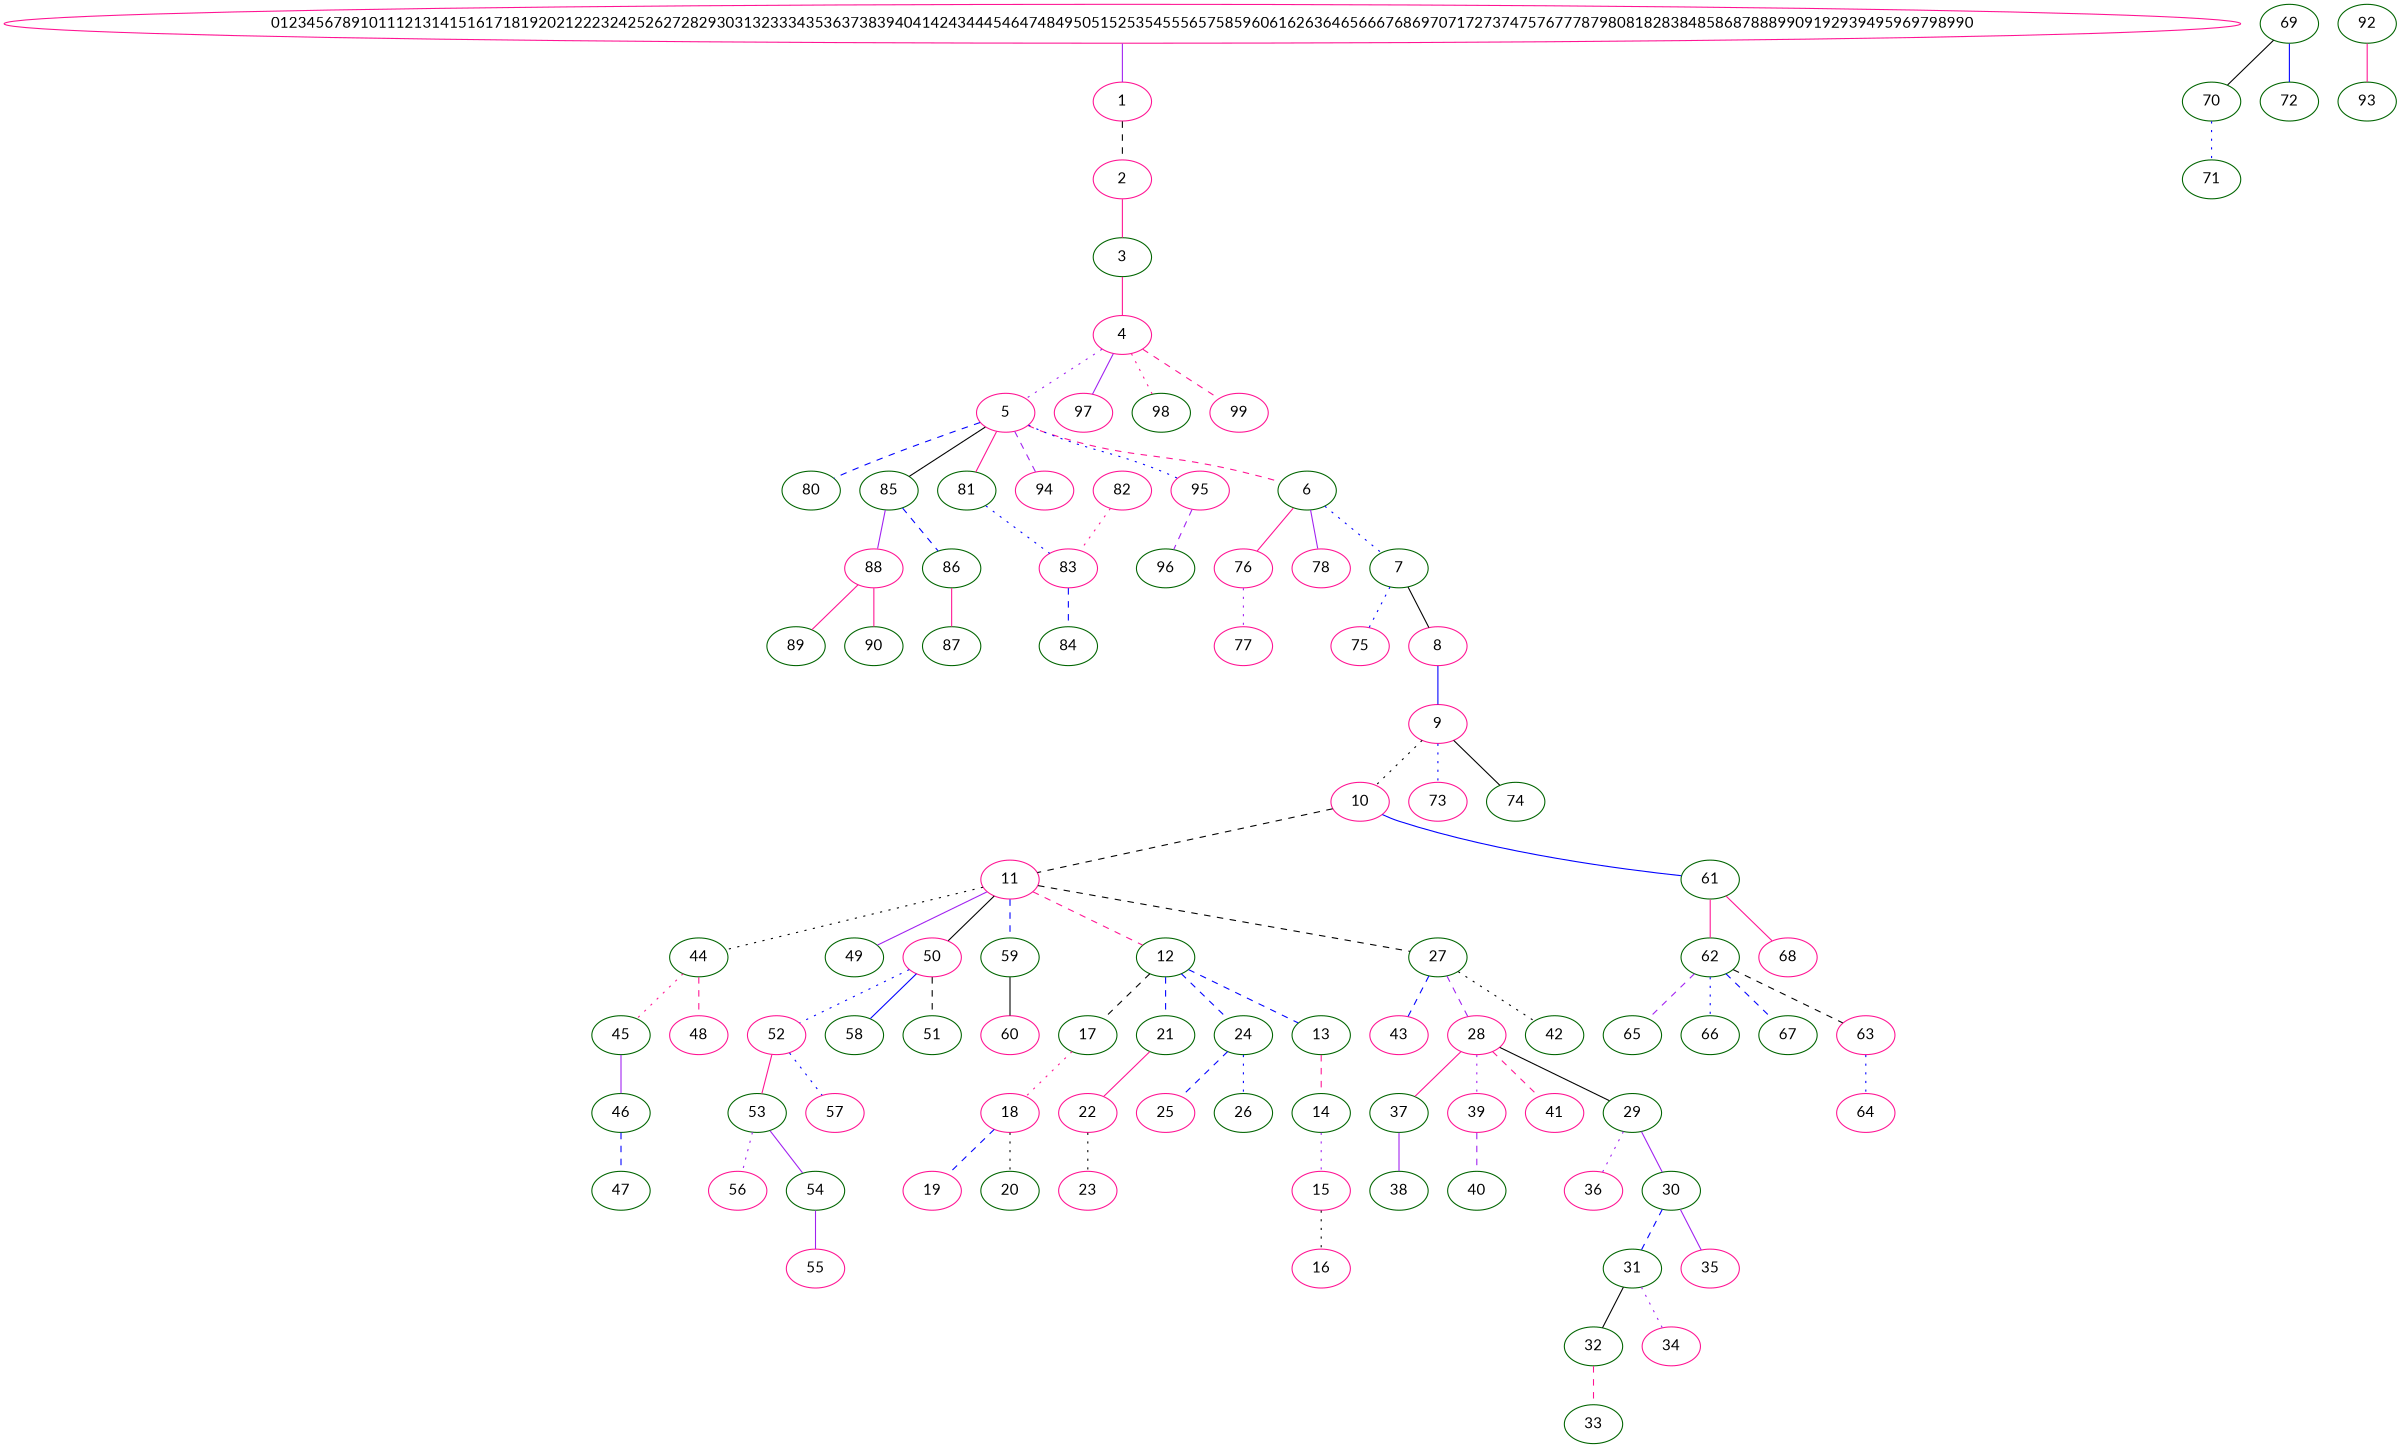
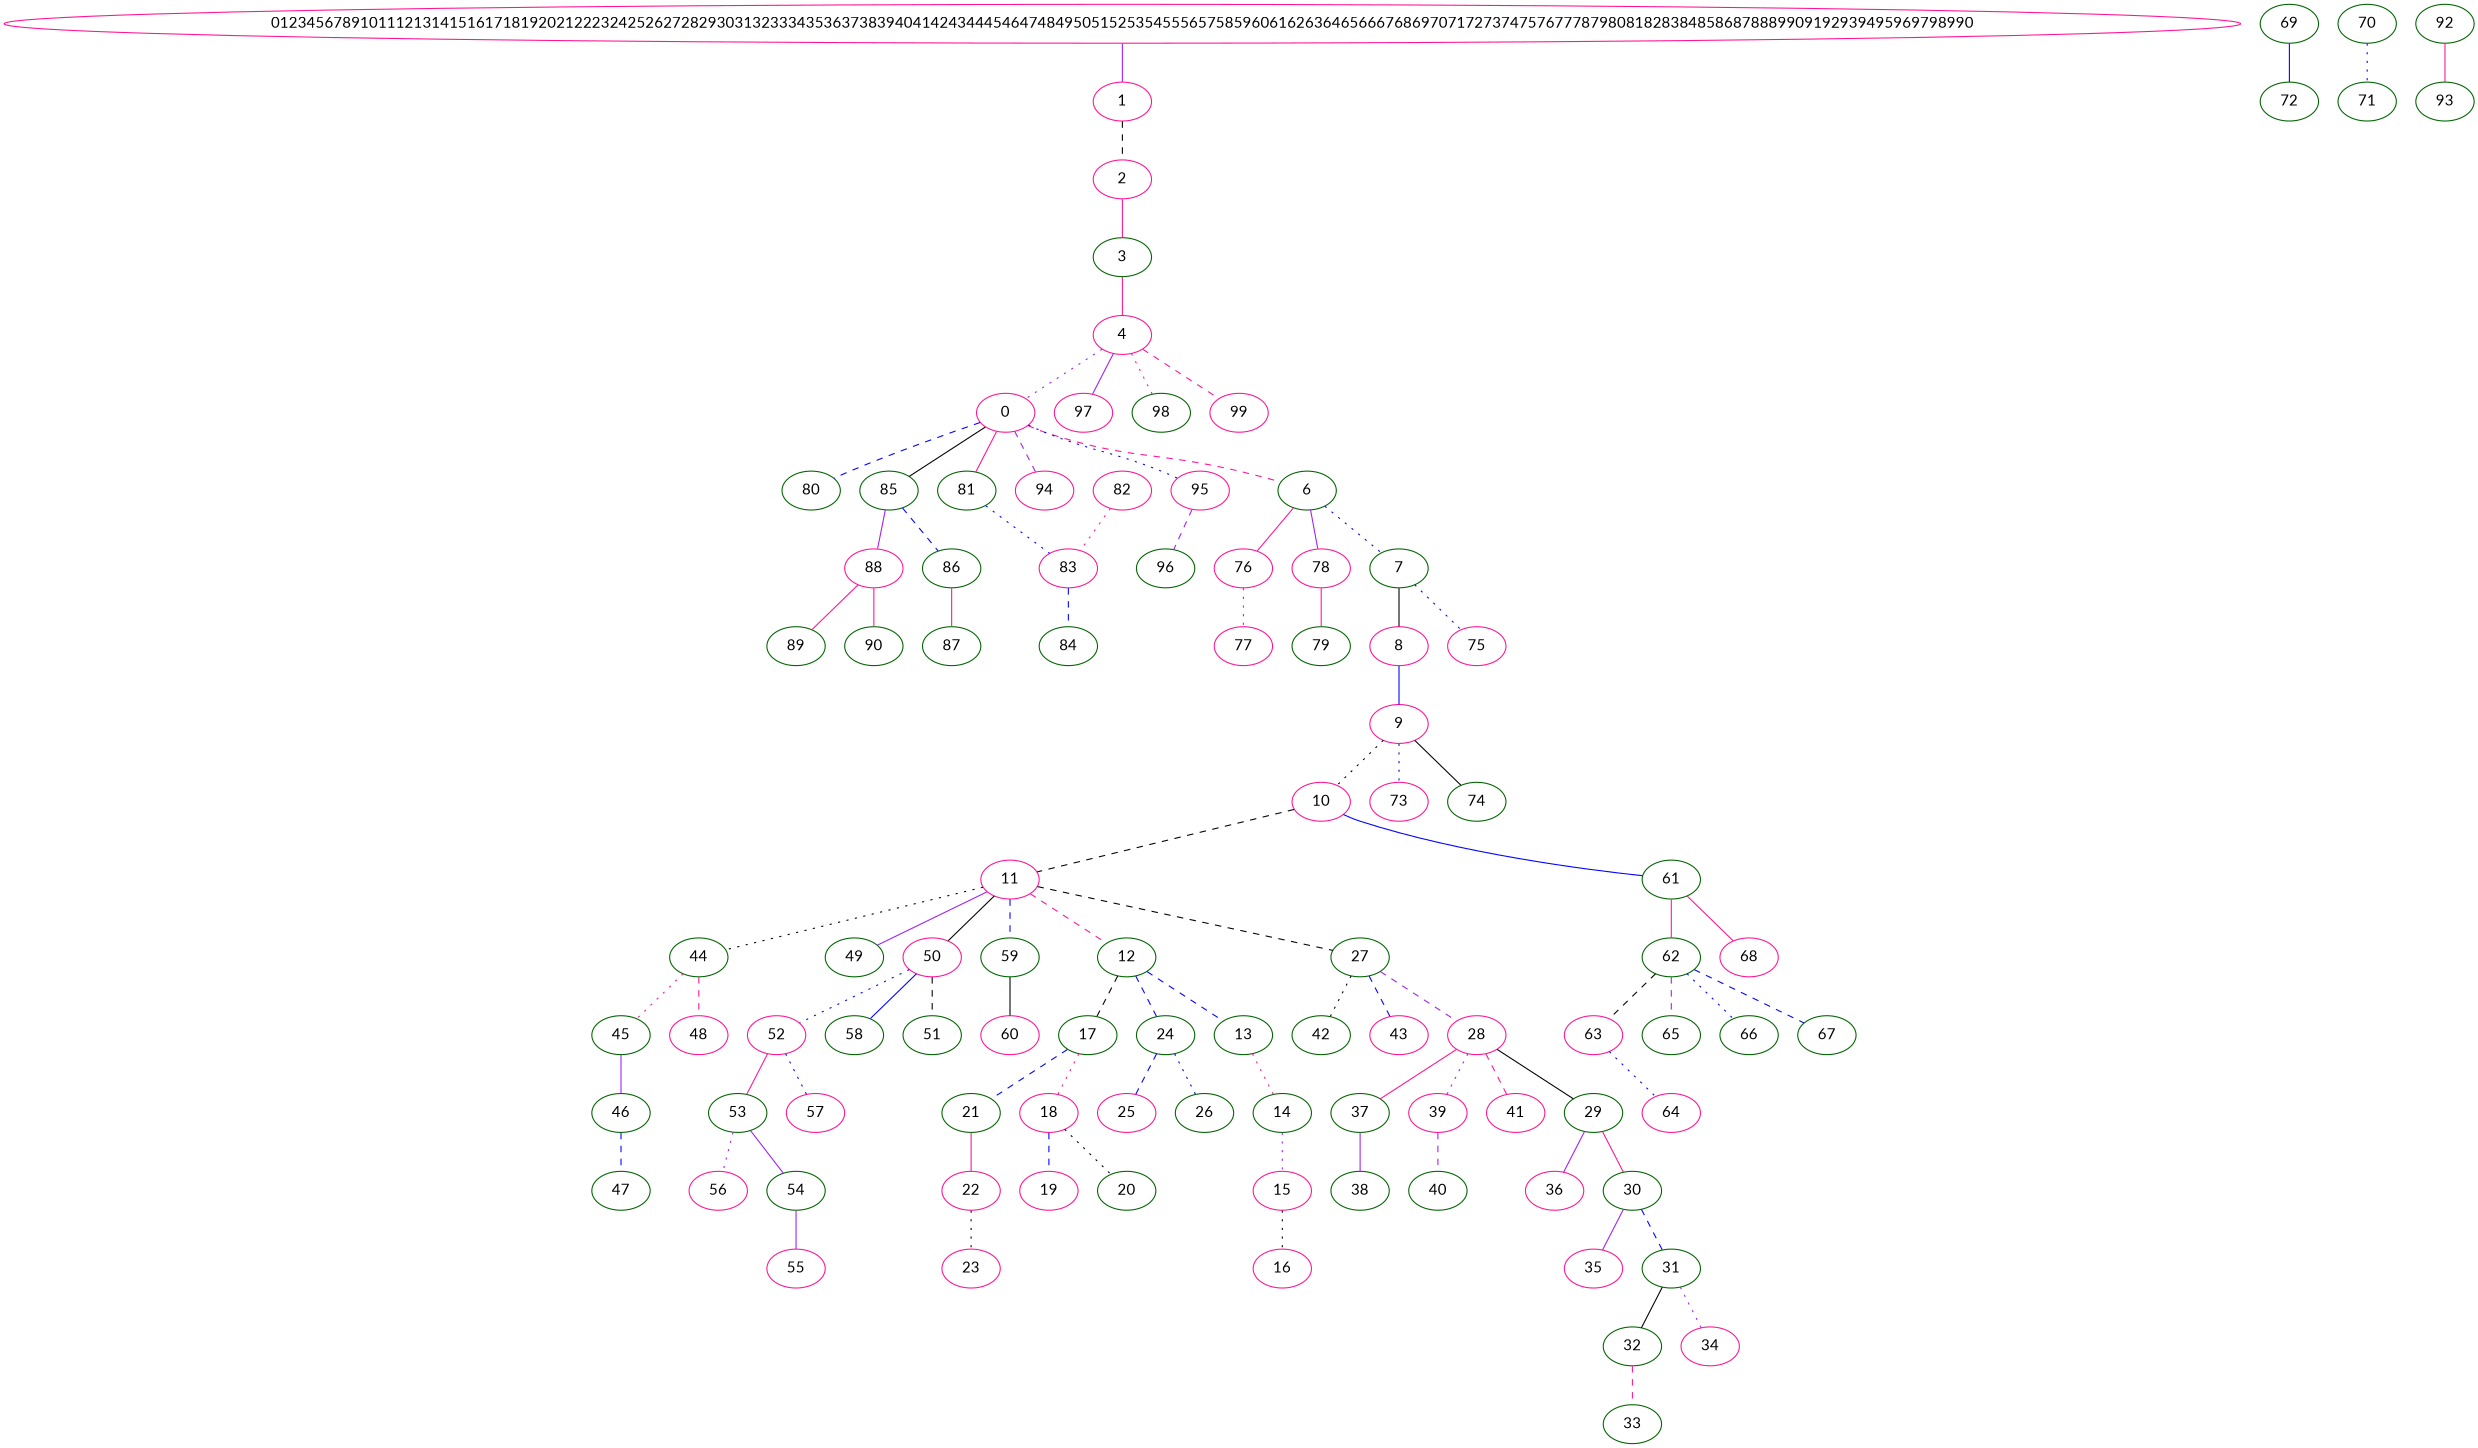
  graph {
    fontname=Lato
    node [color=darkgreen fontname=Lato]
    edge [color=blue fontname=Lato style=solid]
    01234567891011121314151617181920212223242526272829303132333435363738394041424344454647484950515253545556575859606162636465666768697071727374757677787980818283848586878889909192939495969798990 [color=deeppink]
    1 [color=deeppink]
    2 [color=deeppink]
    3
    4 [color=deeppink]
-   5 [color=deeppink]
+   5 [color=deeppink label=0]
    97 [color=deeppink]
    98
    99 [color=deeppink]
    6
    80
    81
    85
    94 [color=deeppink]
    95 [color=deeppink]
    7
    76 [color=deeppink]
    78 [color=deeppink]
    83 [color=deeppink]
    86
    88 [color=deeppink]
    96
    8 [color=deeppink]
    75 [color=deeppink]
    77 [color=deeppink]
+   79
    9 [color=deeppink]
    10 [color=deeppink]
    73 [color=deeppink]
    74
    11 [color=deeppink]
    61
    69
    70
    72
    12
    27
    44
    49
    50 [color=deeppink]
    59
    62
    68 [color=deeppink]
    13
    17
    21
    24
    28 [color=deeppink]
    42
    43 [color=deeppink]
    45
    48 [color=deeppink]
    51
    52 [color=deeppink]
    58
    60 [color=deeppink]
    14
    18 [color=deeppink]
    22 [color=deeppink]
    25 [color=deeppink]
    26
    15 [color=deeppink]
    16 [color=deeppink]
    19 [color=deeppink]
    20
    23 [color=deeppink]
    29
    37
    39 [color=deeppink]
    41 [color=deeppink]
    30
    36 [color=deeppink]
    38
    40
    31
    35 [color=deeppink]
    32
    34 [color=deeppink]
    33
    46
    47
    53
    57 [color=deeppink]
    54
    56 [color=deeppink]
    55 [color=deeppink]
    63 [color=deeppink]
    65
    66
    67
    64 [color=deeppink]
    71
    82 [color=deeppink]
    84
    87
    89
    90
    92
    93
    01234567891011121314151617181920212223242526272829303132333435363738394041424344454647484950515253545556575859606162636465666768697071727374757677787980818283848586878889909192939495969798990 -- 1 [color=purple]
    1 -- 2 [color=black style=dashed]
    2 -- 3 [color=deeppink]
    3 -- 4 [color=deeppink]
    4 -- 5 [color=purple style=dotted]
    4 -- 97 [color=purple]
    4 -- 98 [color=deeppink style=dotted]
    4 -- 99 [color=deeppink style=dashed]
    5 -- 6 [color=deeppink style=dashed]
    5 -- 80 [style=dashed]
    5 -- 81 [color=deeppink]
    5 -- 85 [color=black]
    5 -- 94 [color=purple style=dashed]
    5 -- 95 [style=dotted]
    6 -- 7 [style=dotted]
    6 -- 76 [color=deeppink]
    6 -- 78 [color=purple]
    81 -- 83 [style=dotted]
    85 -- 86 [style=dashed]
    85 -- 88 [color=purple]
    95 -- 96 [color=purple style=dashed]
    7 -- 8 [color=black]
    7 -- 75 [style=dotted]
    76 -- 77 [color=purple style=dotted]
+   78 -- 79 [color=deeppink]
    83 -- 84 [style=dashed]
    86 -- 87 [color=deeppink]
    88 -- 89 [color=deeppink]
    88 -- 90 [color=deeppink]
    8 -- 9
    9 -- 10 [color=black style=dotted]
    9 -- 73 [style=dotted]
    9 -- 74 [color=black]
    10 -- 11 [color=black style=dashed]
    10 -- 61
    11 -- 12 [color=deeppink style=dashed]
    11 -- 27 [color=black style=dashed]
    11 -- 44 [color=black style=dotted]
    11 -- 49 [color=purple]
    11 -- 50 [color=black]
    11 -- 59 [style=dashed]
    61 -- 62 [color=deeppink]
    61 -- 68 [color=deeppink]
-   69 -- 70 [color=black]
    69 -- 72
    70 -- 71 [style=dotted]
    12 -- 13 [style=dashed]
    12 -- 17 [color=black style=dashed]
-   12 -- 21 [style=dashed]
+   17 -- 21 [style=dashed]
    12 -- 24 [style=dashed]
    27 -- 28 [color=purple style=dashed]
    27 -- 42 [color=black style=dotted]
    27 -- 43 [style=dashed]
    44 -- 45 [color=deeppink style=dotted]
    44 -- 48 [color=deeppink style=dashed]
    50 -- 51 [color=black style=dashed]
    50 -- 52 [style=dotted]
    50 -- 58
    59 -- 60 [color=black]
    62 -- 63 [color=black style=dashed]
    62 -- 65 [color=purple style=dashed]
    62 -- 66 [style=dotted]
    62 -- 67 [style=dashed]
-   13 -- 14 [color=deeppink style=dashed]
+   13 -- 14 [color=deeppink style=dotted]
    17 -- 18 [color=deeppink style=dotted]
    21 -- 22 [color=deeppink]
    24 -- 25 [style=dashed]
    24 -- 26 [style=dotted]
    28 -- 29 [color=black]
    28 -- 37 [color=deeppink]
    28 -- 39 [color=purple style=dotted]
    28 -- 41 [color=deeppink style=dashed]
    45 -- 46 [color=purple]
    52 -- 53 [color=deeppink]
    52 -- 57 [style=dotted]
    14 -- 15 [color=purple style=dotted]
    18 -- 19 [style=dashed]
    18 -- 20 [color=black style=dotted]
    22 -- 23 [color=black style=dotted]
    15 -- 16 [color=black style=dotted]
-   29 -- 30 [color=purple]
-   29 -- 36 [color=purple style=dotted]
+   29 -- 30 [color=deeppink]
+   29 -- 36 [color=purple]
    37 -- 38 [color=purple]
    39 -- 40 [color=purple style=dashed]
    30 -- 31 [style=dashed]
    30 -- 35 [color=purple]
    31 -- 32 [color=black]
    31 -- 34 [color=purple style=dotted]
    32 -- 33 [color=deeppink style=dashed]
    46 -- 47 [style=dashed]
    53 -- 54 [color=purple]
    53 -- 56 [color=purple style=dotted]
    54 -- 55 [color=purple]
    63 -- 64 [style=dotted]
    82 -- 83 [color=deeppink style=dotted]
    92 -- 93 [color=deeppink]
  }
